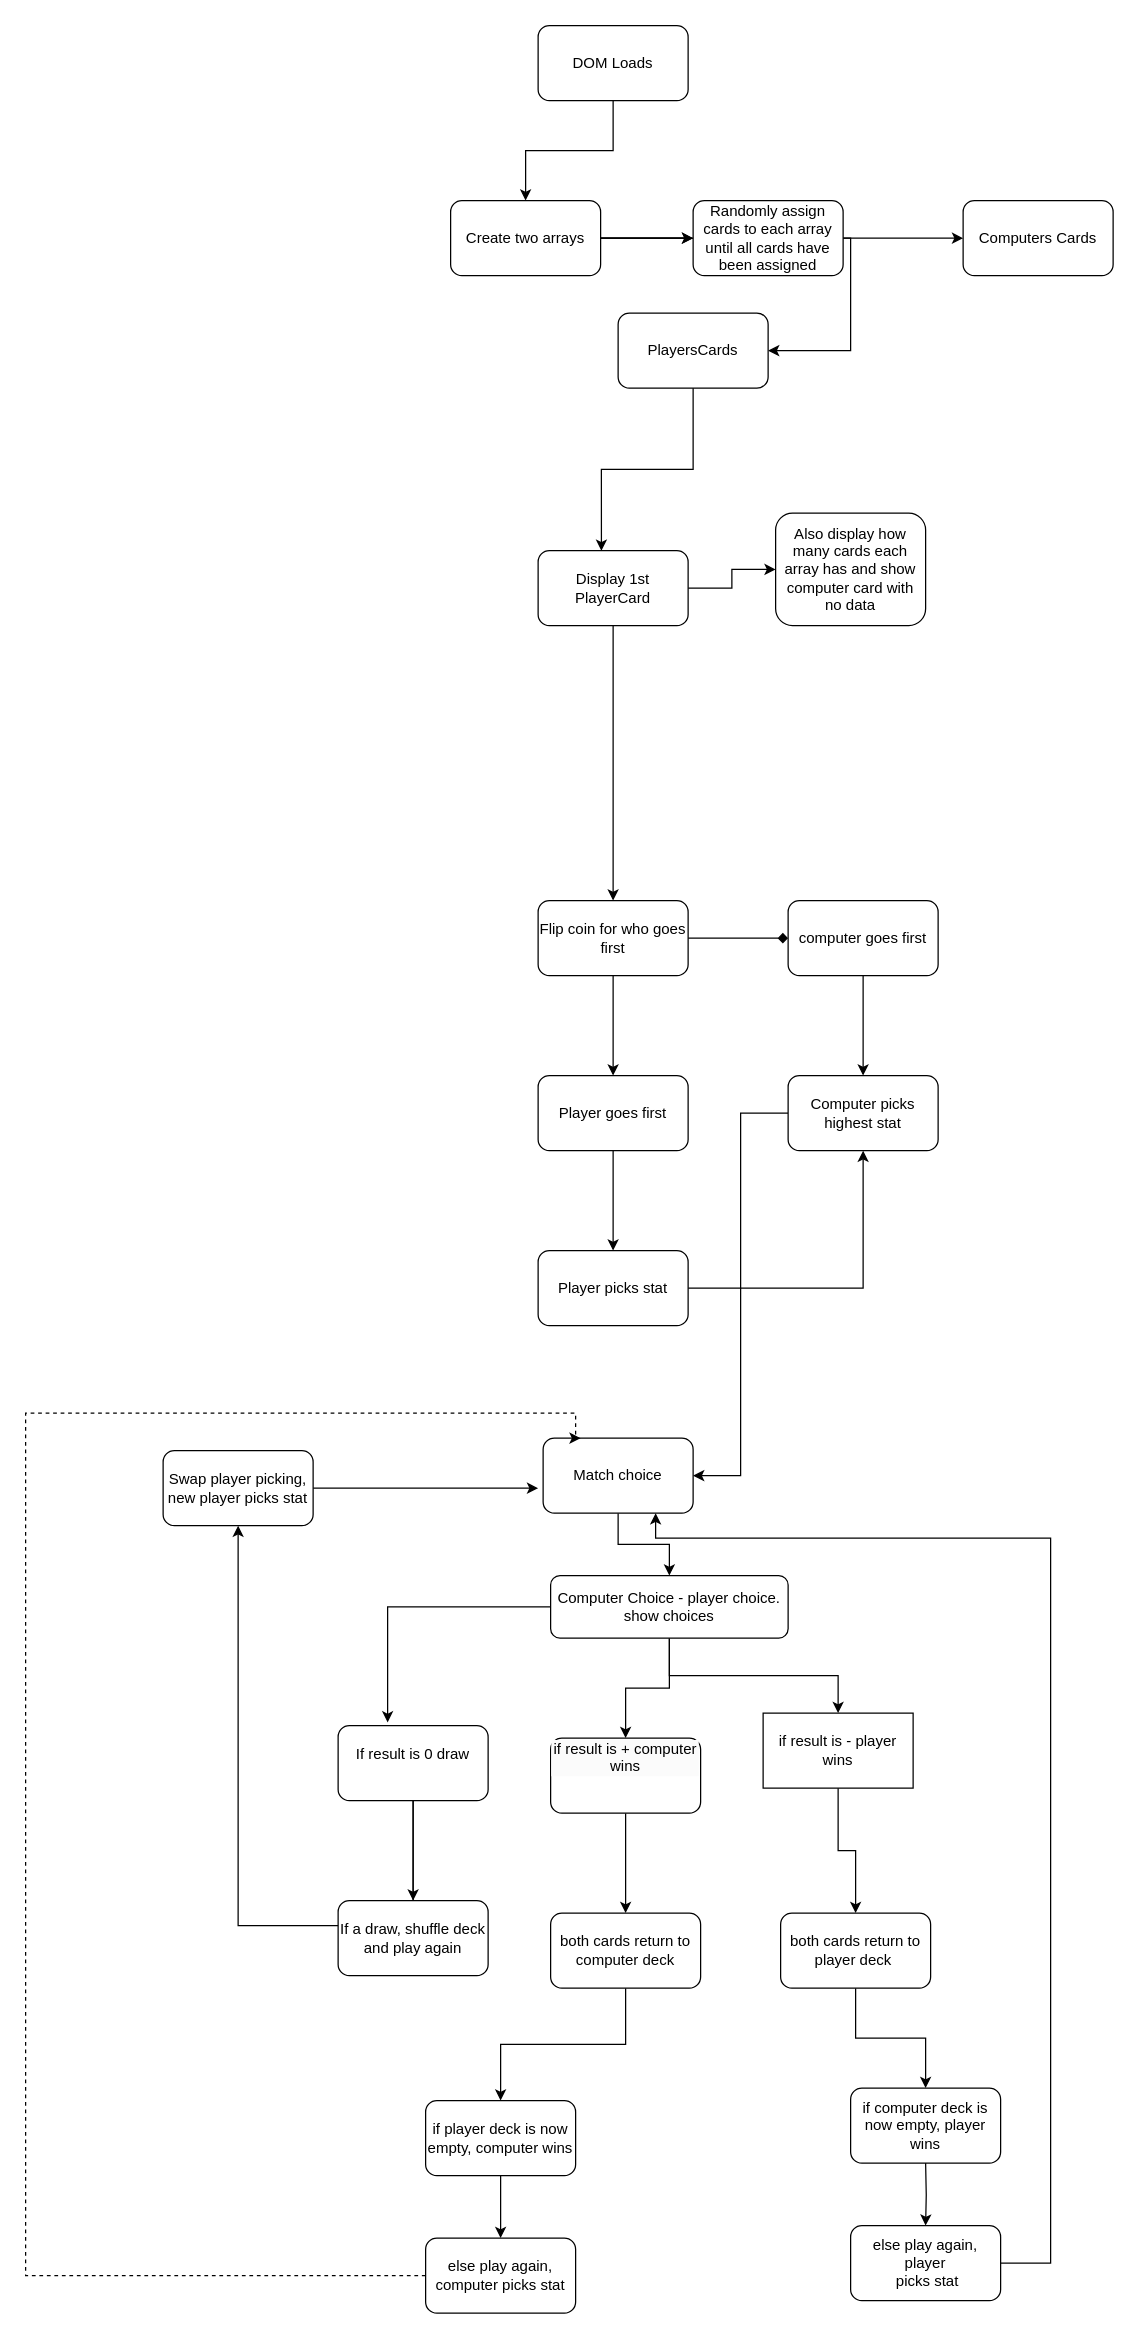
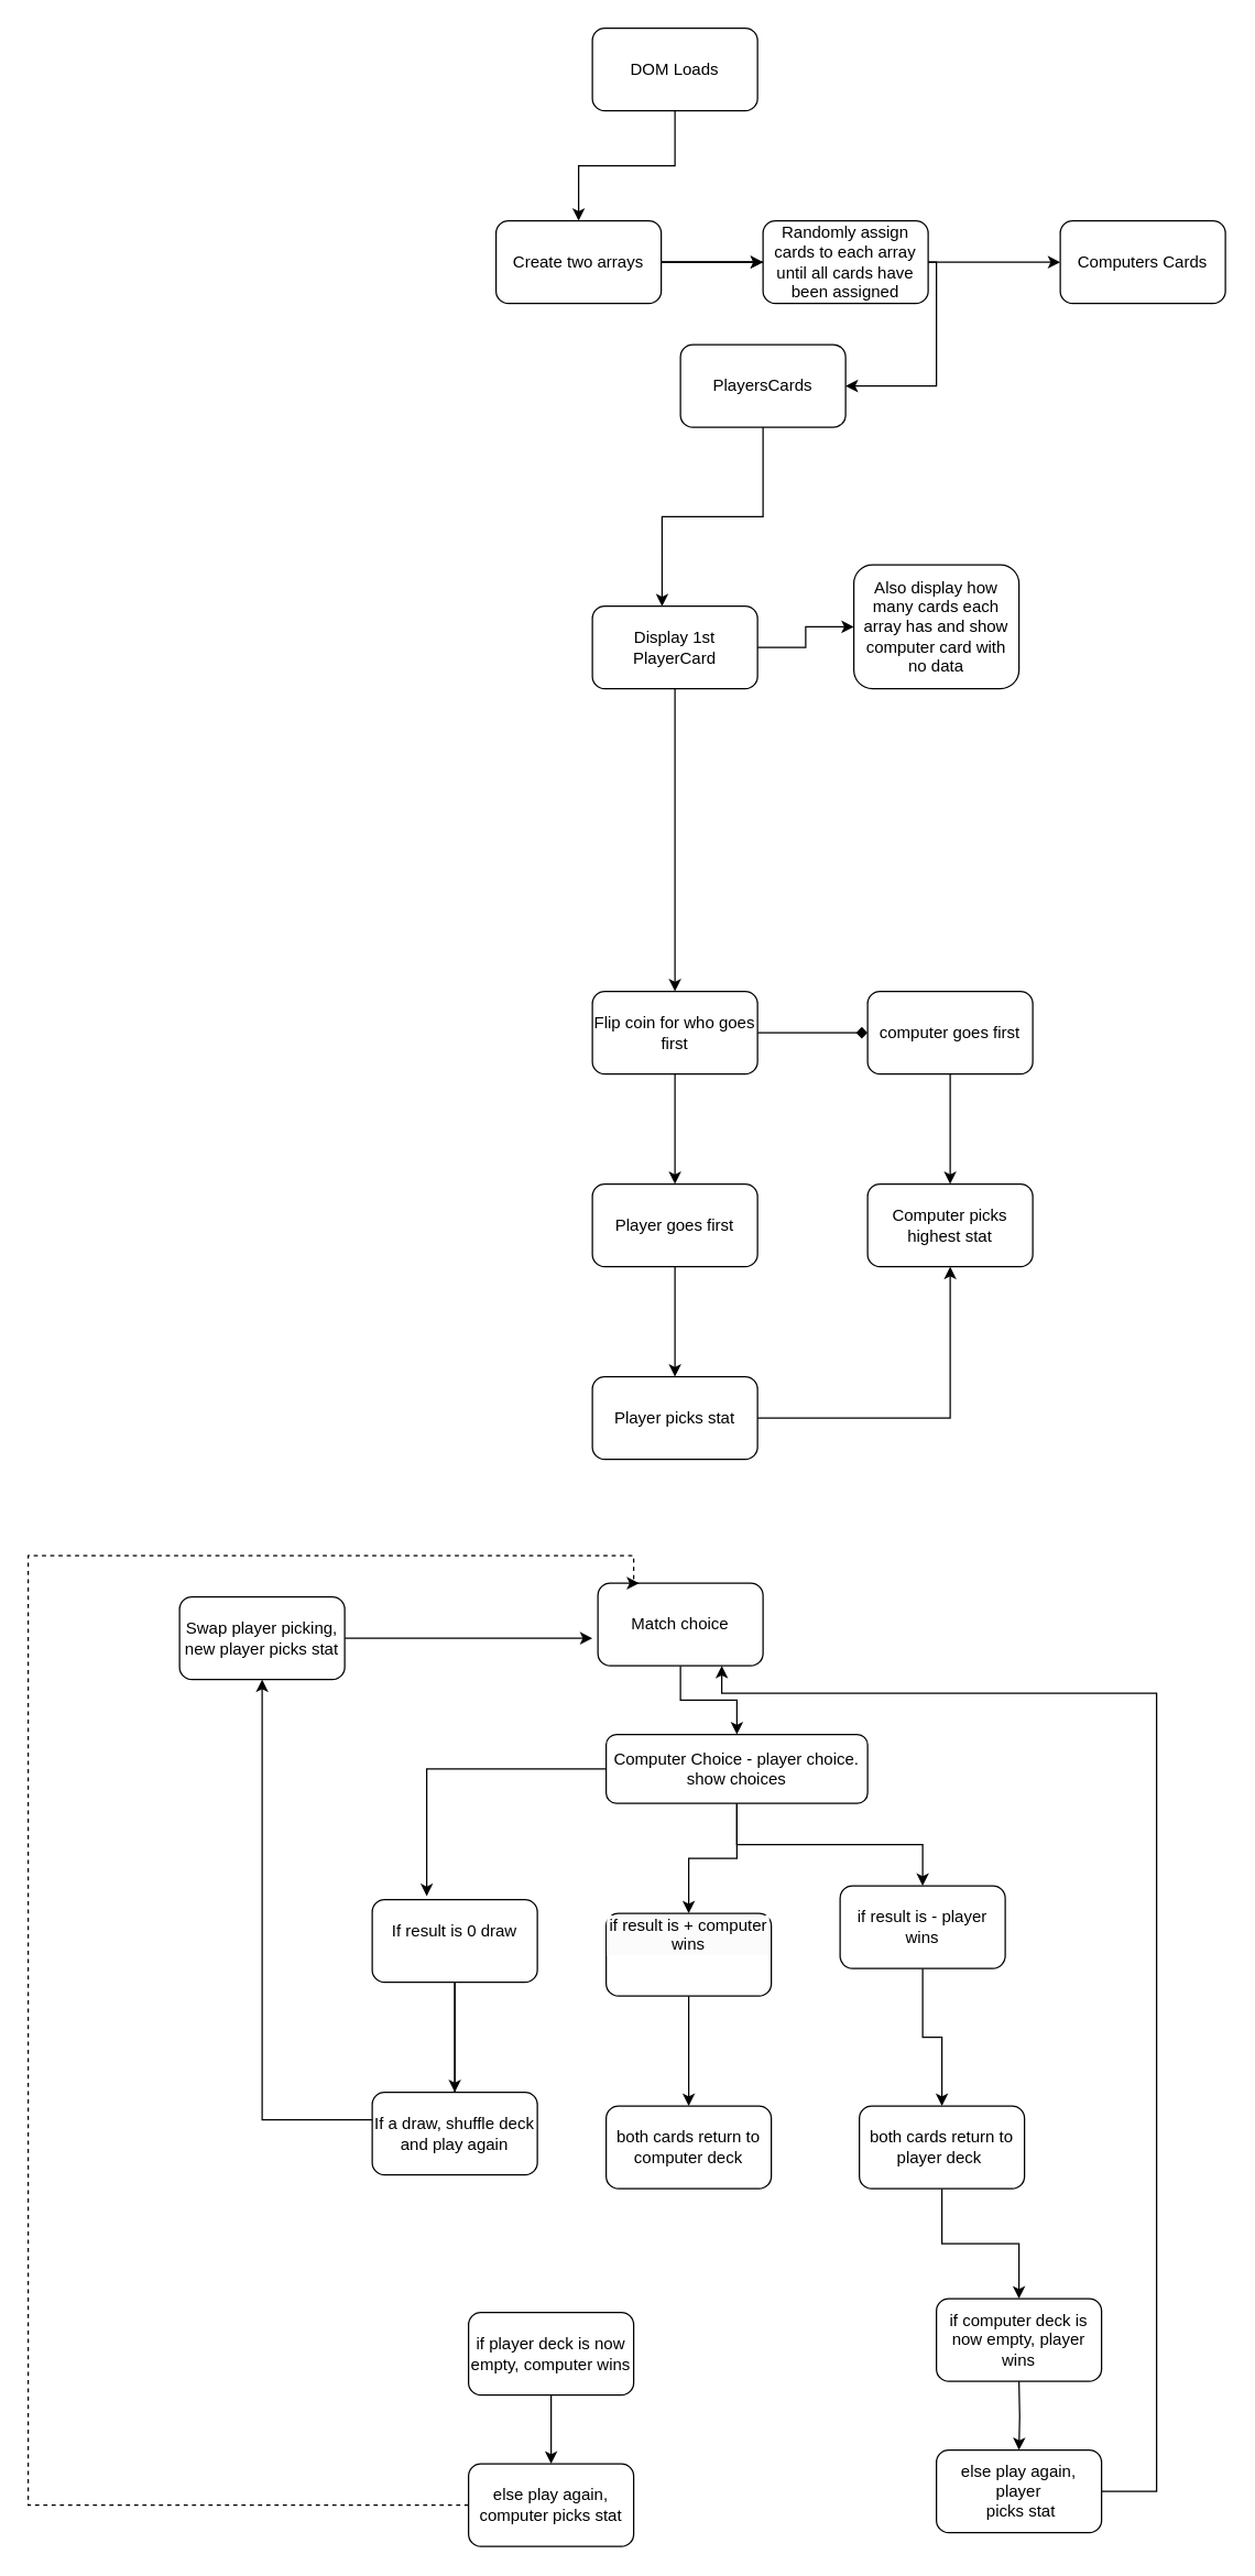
  <mxCell id="0" />
  <mxCell id="1" parent="0" />
  <mxCell id="2" value="" style="edgeStyle=orthogonalEdgeStyle;rounded=0;orthogonalLoop=1;jettySize=auto;html=1;" parent="1" source="3" target="7" edge="1"><mxGeometry relative="1" as="geometry" /></mxCell>
  <mxCell id="3" value="DOM Loads" style="rounded=1;whiteSpace=wrap;html=1;" parent="1" vertex="1"><mxGeometry x="430" y="20" width="120" height="60" as="geometry" /></mxCell>
  <mxCell id="4" value="" style="edgeStyle=orthogonalEdgeStyle;rounded=0;orthogonalLoop=1;jettySize=auto;html=1;" parent="1" source="7" target="8" edge="1"><mxGeometry relative="1" as="geometry"><Array as="points"><mxPoint x="680" y="190" /></Array></mxGeometry></mxCell>
  <mxCell id="5" style="edgeStyle=orthogonalEdgeStyle;rounded=0;orthogonalLoop=1;jettySize=auto;html=1;" parent="1" source="45" target="9" edge="1"><mxGeometry relative="1" as="geometry" /></mxCell>
  <mxCell id="6" style="edgeStyle=orthogonalEdgeStyle;rounded=0;orthogonalLoop=1;jettySize=auto;html=1;" parent="1" source="7" target="45" edge="1"><mxGeometry relative="1" as="geometry" /></mxCell>
  <mxCell id="7" value="Create two arrays" style="whiteSpace=wrap;html=1;rounded=1;" parent="1" vertex="1"><mxGeometry x="360" y="160" width="120" height="60" as="geometry" /></mxCell>
  <mxCell id="8" value="PlayersCards" style="whiteSpace=wrap;html=1;rounded=1;" parent="1" vertex="1"><mxGeometry x="494" y="250" width="120" height="60" as="geometry" /></mxCell>
  <mxCell id="9" value="Computers Cards" style="rounded=1;whiteSpace=wrap;html=1;" parent="1" vertex="1"><mxGeometry x="770" y="160" width="120" height="60" as="geometry" /></mxCell>
  <mxCell id="10" value="" style="edgeStyle=orthogonalEdgeStyle;rounded=0;orthogonalLoop=1;jettySize=auto;html=1;" parent="1" source="12" target="13" edge="1"><mxGeometry relative="1" as="geometry" /></mxCell>
  <mxCell id="11" value="" style="edgeStyle=orthogonalEdgeStyle;rounded=0;orthogonalLoop=1;jettySize=auto;html=1;entryX=0.5;entryY=0;entryDx=0;entryDy=0;" parent="1" source="12" target="39" edge="1"><mxGeometry relative="1" as="geometry"><mxPoint x="490" y="570" as="targetPoint" /></mxGeometry></mxCell>
  <mxCell id="12" value="Display 1st PlayerCard" style="whiteSpace=wrap;html=1;rounded=1;" parent="1" vertex="1"><mxGeometry x="430" y="440" width="120" height="60" as="geometry" /></mxCell>
  <mxCell id="13" value="Also display how many cards each array has and show computer card with no data" style="whiteSpace=wrap;html=1;rounded=1;" parent="1" vertex="1"><mxGeometry x="620" y="410" width="120" height="90" as="geometry" /></mxCell>
  <mxCell id="14" value="" style="edgeStyle=orthogonalEdgeStyle;rounded=0;orthogonalLoop=1;jettySize=auto;html=1;" edge="1" parent="1" source="15" target="18"><mxGeometry relative="1" as="geometry" /></mxCell>
  <mxCell id="15" value="Match choice" style="whiteSpace=wrap;html=1;rounded=1;" parent="1" vertex="1"><mxGeometry x="434" y="1150" width="120" height="60" as="geometry" /></mxCell>
  <mxCell id="16" value="" style="edgeStyle=orthogonalEdgeStyle;rounded=0;orthogonalLoop=1;jettySize=auto;html=1;" parent="1" source="18" target="20" edge="1"><mxGeometry relative="1" as="geometry" /></mxCell>
  <mxCell id="17" style="edgeStyle=orthogonalEdgeStyle;rounded=0;orthogonalLoop=1;jettySize=auto;html=1;entryX=0.5;entryY=0;entryDx=0;entryDy=0;" parent="1" source="18" target="25" edge="1"><mxGeometry relative="1" as="geometry" /></mxCell>
  <mxCell id="18" value="Computer Choice - player choice.&lt;br&gt;&lt;div&gt;show choices&lt;/div&gt;" style="whiteSpace=wrap;html=1;rounded=1;" parent="1" vertex="1"><mxGeometry x="440" y="1260" width="190" height="50" as="geometry" /></mxCell>
  <mxCell id="19" value="" style="edgeStyle=orthogonalEdgeStyle;rounded=0;orthogonalLoop=1;jettySize=auto;html=1;" parent="1" source="20" target="29" edge="1"><mxGeometry relative="1" as="geometry" /></mxCell>
  <mxCell id="20" value="&#10;&lt;div style=&quot;forced-color-adjust: none; color: rgb(0, 0, 0); font-family: Helvetica; font-size: 12px; font-style: normal; font-variant-ligatures: normal; font-variant-caps: normal; font-weight: 400; letter-spacing: normal; orphans: 2; text-align: center; text-indent: 0px; text-transform: none; widows: 2; word-spacing: 0px; -webkit-text-stroke-width: 0px; white-space: normal; background-color: rgb(251, 251, 251); text-decoration-thickness: initial; text-decoration-style: initial; text-decoration-color: initial;&quot;&gt;if result is + computer wins&lt;/div&gt;&lt;br class=&quot;Apple-interchange-newline&quot;&gt;&#10;&#10;" style="whiteSpace=wrap;html=1;rounded=1;" parent="1" vertex="1"><mxGeometry x="440" y="1390" width="120" height="60" as="geometry" /></mxCell>
  <mxCell id="21" value="" style="edgeStyle=orthogonalEdgeStyle;rounded=0;orthogonalLoop=1;jettySize=auto;html=1;" parent="1" source="23" target="27" edge="1"><mxGeometry relative="1" as="geometry" /></mxCell>
  <mxCell id="22" value="" style="edgeStyle=orthogonalEdgeStyle;rounded=0;orthogonalLoop=1;jettySize=auto;html=1;" edge="1" parent="1" source="23" target="52"><mxGeometry relative="1" as="geometry"><Array as="points"><mxPoint x="330" y="1540" /><mxPoint x="190" y="1540" /></Array></mxGeometry></mxCell>
  <mxCell id="23" value="If result is 0 draw&lt;div&gt;&lt;br&gt;&lt;/div&gt;" style="whiteSpace=wrap;html=1;rounded=1;" parent="1" vertex="1"><mxGeometry x="270" y="1380" width="120" height="60" as="geometry" /></mxCell>
  <mxCell id="24" value="" style="edgeStyle=orthogonalEdgeStyle;rounded=0;orthogonalLoop=1;jettySize=auto;html=1;" parent="1" source="25" target="31" edge="1"><mxGeometry relative="1" as="geometry" /></mxCell>
- <mxCell id="25" value="if result is - player wins" style="whiteSpace=wrap;html=1;rounded=0;" parent="1" vertex="1"><mxGeometry x="610" y="1370" width="120" height="60" as="geometry" /></mxCell>
+ <mxCell id="25" value="if result is - player wins" style="whiteSpace=wrap;html=1;rounded=1;" parent="1" vertex="1"><mxGeometry x="610" y="1370" width="120" height="60" as="geometry" /></mxCell>
  <mxCell id="26" style="edgeStyle=orthogonalEdgeStyle;rounded=0;orthogonalLoop=1;jettySize=auto;html=1;entryX=0.33;entryY=-0.043;entryDx=0;entryDy=0;entryPerimeter=0;" parent="1" source="18" target="23" edge="1"><mxGeometry relative="1" as="geometry" /></mxCell>
  <mxCell id="27" value="If a draw, shuffle deck and play again" style="whiteSpace=wrap;html=1;rounded=1;" parent="1" vertex="1"><mxGeometry x="270" y="1520" width="120" height="60" as="geometry" /></mxCell>
- <mxCell id="28" value="" style="edgeStyle=orthogonalEdgeStyle;rounded=0;orthogonalLoop=1;jettySize=auto;html=1;" parent="1" source="29" target="33" edge="1"><mxGeometry relative="1" as="geometry" /></mxCell>
  <mxCell id="29" value="both cards return to computer deck" style="whiteSpace=wrap;html=1;rounded=1;" parent="1" vertex="1"><mxGeometry x="440" y="1530" width="120" height="60" as="geometry" /></mxCell>
  <mxCell id="30" value="" style="edgeStyle=orthogonalEdgeStyle;rounded=0;orthogonalLoop=1;jettySize=auto;html=1;" parent="1" source="31" target="34" edge="1"><mxGeometry relative="1" as="geometry" /></mxCell>
  <mxCell id="31" value="both cards return to player deck&amp;nbsp;" style="whiteSpace=wrap;html=1;rounded=1;" parent="1" vertex="1"><mxGeometry x="624" y="1530" width="120" height="60" as="geometry" /></mxCell>
  <mxCell id="32" style="edgeStyle=orthogonalEdgeStyle;rounded=0;orthogonalLoop=1;jettySize=auto;html=1;" parent="1" source="33" target="36" edge="1"><mxGeometry relative="1" as="geometry" /></mxCell>
  <mxCell id="33" value="if player deck is now empty, computer wins" style="whiteSpace=wrap;html=1;rounded=1;" parent="1" vertex="1"><mxGeometry x="340" y="1680" width="120" height="60" as="geometry" /></mxCell>
  <mxCell id="34" value="if computer deck is now empty, player wins" style="whiteSpace=wrap;html=1;rounded=1;" parent="1" vertex="1"><mxGeometry x="680" y="1670" width="120" height="60" as="geometry" /></mxCell>
  <mxCell id="35" style="edgeStyle=orthogonalEdgeStyle;rounded=0;orthogonalLoop=1;jettySize=auto;html=1;entryX=0.25;entryY=0;entryDx=0;entryDy=0;exitX=0;exitY=0.5;exitDx=0;exitDy=0;dashed=1;" edge="1" parent="1" source="36" target="15"><mxGeometry relative="1" as="geometry"><mxPoint x="390" y="1790" as="sourcePoint" /><mxPoint x="424" y="1195" as="targetPoint" /><Array as="points"><mxPoint x="20" y="1820" /><mxPoint x="20" y="1130" /><mxPoint x="460" y="1130" /><mxPoint x="460" y="1150" /></Array></mxGeometry></mxCell>
  <mxCell id="36" value="else play again, computer picks stat" style="rounded=1;whiteSpace=wrap;html=1;" parent="1" vertex="1"><mxGeometry x="340" y="1790" width="120" height="60" as="geometry" /></mxCell>
  <mxCell id="37" value="" style="edgeStyle=orthogonalEdgeStyle;rounded=0;orthogonalLoop=1;jettySize=auto;html=1;" parent="1" source="39" target="41" edge="1"><mxGeometry relative="1" as="geometry" /></mxCell>
  <mxCell id="38" value="" style="edgeStyle=orthogonalEdgeStyle;rounded=0;orthogonalLoop=1;jettySize=auto;html=1;endArrow=diamond;" parent="1" source="39" target="43" edge="1"><mxGeometry relative="1" as="geometry" /></mxCell>
  <mxCell id="39" value="Flip coin for who goes first" style="whiteSpace=wrap;html=1;rounded=1;" parent="1" vertex="1"><mxGeometry x="430" y="720" width="120" height="60" as="geometry" /></mxCell>
  <mxCell id="40" value="" style="edgeStyle=orthogonalEdgeStyle;rounded=0;orthogonalLoop=1;jettySize=auto;html=1;" edge="1" parent="1" source="41" target="48"><mxGeometry relative="1" as="geometry" /></mxCell>
  <mxCell id="41" value="Player goes first" style="whiteSpace=wrap;html=1;rounded=1;" parent="1" vertex="1"><mxGeometry x="430" y="860" width="120" height="60" as="geometry" /></mxCell>
  <mxCell id="42" value="" style="edgeStyle=orthogonalEdgeStyle;rounded=0;orthogonalLoop=1;jettySize=auto;html=1;" edge="1" parent="1" source="43" target="50"><mxGeometry relative="1" as="geometry" /></mxCell>
  <mxCell id="43" value="computer goes first" style="whiteSpace=wrap;html=1;rounded=1;" parent="1" vertex="1"><mxGeometry x="630" y="720" width="120" height="60" as="geometry" /></mxCell>
  <mxCell id="44" value="" style="edgeStyle=orthogonalEdgeStyle;rounded=0;orthogonalLoop=1;jettySize=auto;html=1;" edge="1" parent="1" source="7" target="45"><mxGeometry relative="1" as="geometry"><mxPoint x="550" y="190" as="sourcePoint" /><mxPoint x="770" y="190" as="targetPoint" /></mxGeometry></mxCell>
  <mxCell id="45" value="Randomly assign cards to each array until all cards have been assigned" style="whiteSpace=wrap;html=1;rounded=1;" parent="1" vertex="1"><mxGeometry x="554" y="160" width="120" height="60" as="geometry" /></mxCell>
  <mxCell id="46" style="edgeStyle=orthogonalEdgeStyle;rounded=0;orthogonalLoop=1;jettySize=auto;html=1;entryX=0.422;entryY=0.003;entryDx=0;entryDy=0;entryPerimeter=0;" edge="1" parent="1" source="8" target="12"><mxGeometry relative="1" as="geometry" /></mxCell>
  <mxCell id="47" style="edgeStyle=orthogonalEdgeStyle;rounded=0;orthogonalLoop=1;jettySize=auto;html=1;" edge="1" parent="1" source="48" target="50"><mxGeometry relative="1" as="geometry" /></mxCell>
  <mxCell id="48" value="Player picks stat" style="whiteSpace=wrap;html=1;rounded=1;" vertex="1" parent="1"><mxGeometry x="430" y="1000" width="120" height="60" as="geometry" /></mxCell>
- <mxCell id="49" style="edgeStyle=orthogonalEdgeStyle;rounded=0;orthogonalLoop=1;jettySize=auto;html=1;entryX=1;entryY=0.5;entryDx=0;entryDy=0;" edge="1" parent="1" source="50" target="15"><mxGeometry relative="1" as="geometry" /></mxCell>
  <mxCell id="50" value="Computer picks highest stat" style="whiteSpace=wrap;html=1;rounded=1;" vertex="1" parent="1"><mxGeometry x="630" y="860" width="120" height="60" as="geometry" /></mxCell>
  <mxCell id="51" style="edgeStyle=orthogonalEdgeStyle;rounded=0;orthogonalLoop=1;jettySize=auto;html=1;" edge="1" parent="1" source="52"><mxGeometry relative="1" as="geometry"><mxPoint x="430" y="1190" as="targetPoint" /></mxGeometry></mxCell>
  <mxCell id="52" value="Swap player picking, new player picks stat" style="whiteSpace=wrap;html=1;rounded=1;" vertex="1" parent="1"><mxGeometry x="130" y="1160" width="120" height="60" as="geometry" /></mxCell>
  <mxCell id="53" style="edgeStyle=orthogonalEdgeStyle;rounded=0;orthogonalLoop=1;jettySize=auto;html=1;" edge="1" parent="1" target="55"><mxGeometry relative="1" as="geometry"><mxPoint x="740" y="1730" as="sourcePoint" /></mxGeometry></mxCell>
  <mxCell id="54" style="edgeStyle=orthogonalEdgeStyle;rounded=0;orthogonalLoop=1;jettySize=auto;html=1;entryX=0.75;entryY=1;entryDx=0;entryDy=0;" edge="1" parent="1" source="55" target="15"><mxGeometry relative="1" as="geometry"><Array as="points"><mxPoint x="840" y="1810" /><mxPoint x="840" y="1230" /><mxPoint x="524" y="1230" /></Array></mxGeometry></mxCell>
  <mxCell id="55" value="else play again, player&lt;div&gt;&amp;nbsp;picks stat&lt;/div&gt;" style="rounded=1;whiteSpace=wrap;html=1;" vertex="1" parent="1"><mxGeometry x="680" y="1780" width="120" height="60" as="geometry" /></mxCell>
